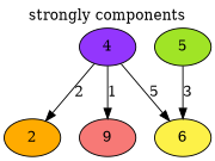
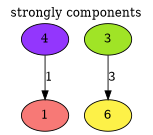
  digraph {
    label="strongly components"
    labelloc=t
    node [style=filled]
    4 [fillcolor="#9336fd"]
    6 [fillcolor="#fdf148"]
-   2 [fillcolor="#ffab00"]
-   1 [fillcolor="#f77976" label=9]
-   3 [fillcolor="#a0e426" label=5]
-   4 -> 6 [label=5]
-   4 -> 2 [label=2]
+   1 [fillcolor="#f77976"]
+   3 [fillcolor="#a0e426"]
    4 -> 1 [label=1]
    3 -> 6 [label=3]
  }
